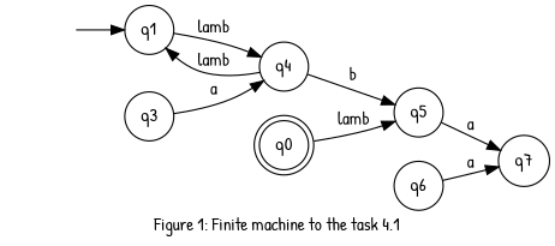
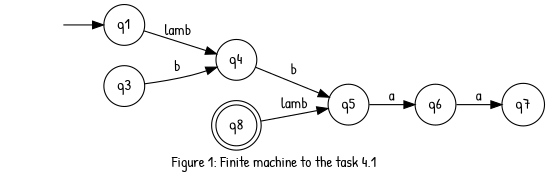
  digraph {
    fontname="Patrick Hand"
    label="Figure 1: Finite machine to the task 4.1"
    rankdir=LR
    node [fontname="Patrick Hand" shape=circle]
    edge [fontname="Patrick Hand"]
    "" [shape=none]
    q1
    q4
-   q8 [shape=doublecircle label=q0]
+   q8 [shape=doublecircle]
    q5
    q6
    q3
    q7
    "" -> q1
    q1 -> q4 [label=lamb]
-   q4 -> q1 [label=lamb]
    q4 -> q5 [label=b]
    q8 -> q5 [label=lamb]
-   q5 -> q7 [label=a]
+   q5 -> q6 [label=a]
    q6 -> q7 [label=a]
-   q3 -> q4 [label=a]
+   q3 -> q4 [label=b]
  }
